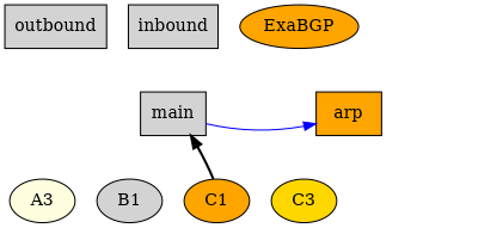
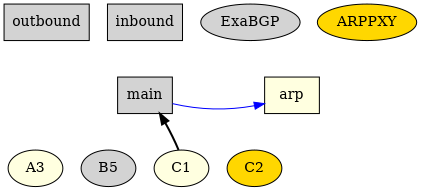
  digraph {
    node [fillcolor=lightgrey style=filled]
    edge [style=invis]
    outbound [shape=box]
    inbound [shape=box]
-   ExaBGP [fillcolor=orange]
+   ARPPXY [fillcolor=gold]
+   ExaBGP
    n5 [fillcolor=lightyellow label=A3]
-   B1
-   C1 [fillcolor=orange]
-   C2 [fillcolor=gold label=C3]
+   B1 [label=B5]
+   C1 [fillcolor=lightyellow]
+   C2 [fillcolor=gold]
    main [shape=box]
-   arp [fillcolor=orange shape=box]
+   arp [fillcolor=lightyellow shape=box]
    subgraph sub_1 {
      rank=min
      outbound
      inbound
+     ARPPXY
      ExaBGP
    }
    subgraph sub_2 {
      rank=same
      n5
      B1
      C1
      C2
    }
    subgraph sub_3 {
      rank=same
      main
      arp
    }
    outbound -> inbound
    outbound -> inbound
    outbound -> inbound
    inbound -> main
    inbound -> main
    inbound -> main
    inbound -> main
+   ARPPXY -> arp
    ExaBGP -> main
    n5 -> main
    B1 -> main
    C1 -> main [color=black style=bold]
    C2 -> main
    main -> outbound
    main -> outbound
    main -> ExaBGP
    main -> ExaBGP
    main -> n5
    main -> n5
    main -> n5
    main -> n5
    main -> B1
    main -> B1
    main -> B1
    main -> B1
    main -> C1
    main -> C1
    main -> C1
    main -> C1
    main -> C2
    main -> C2
    main -> C2
    main -> C2
    main -> arp [color=blue style=solid]
+   arp -> ARPPXY
    arp -> main
  }
